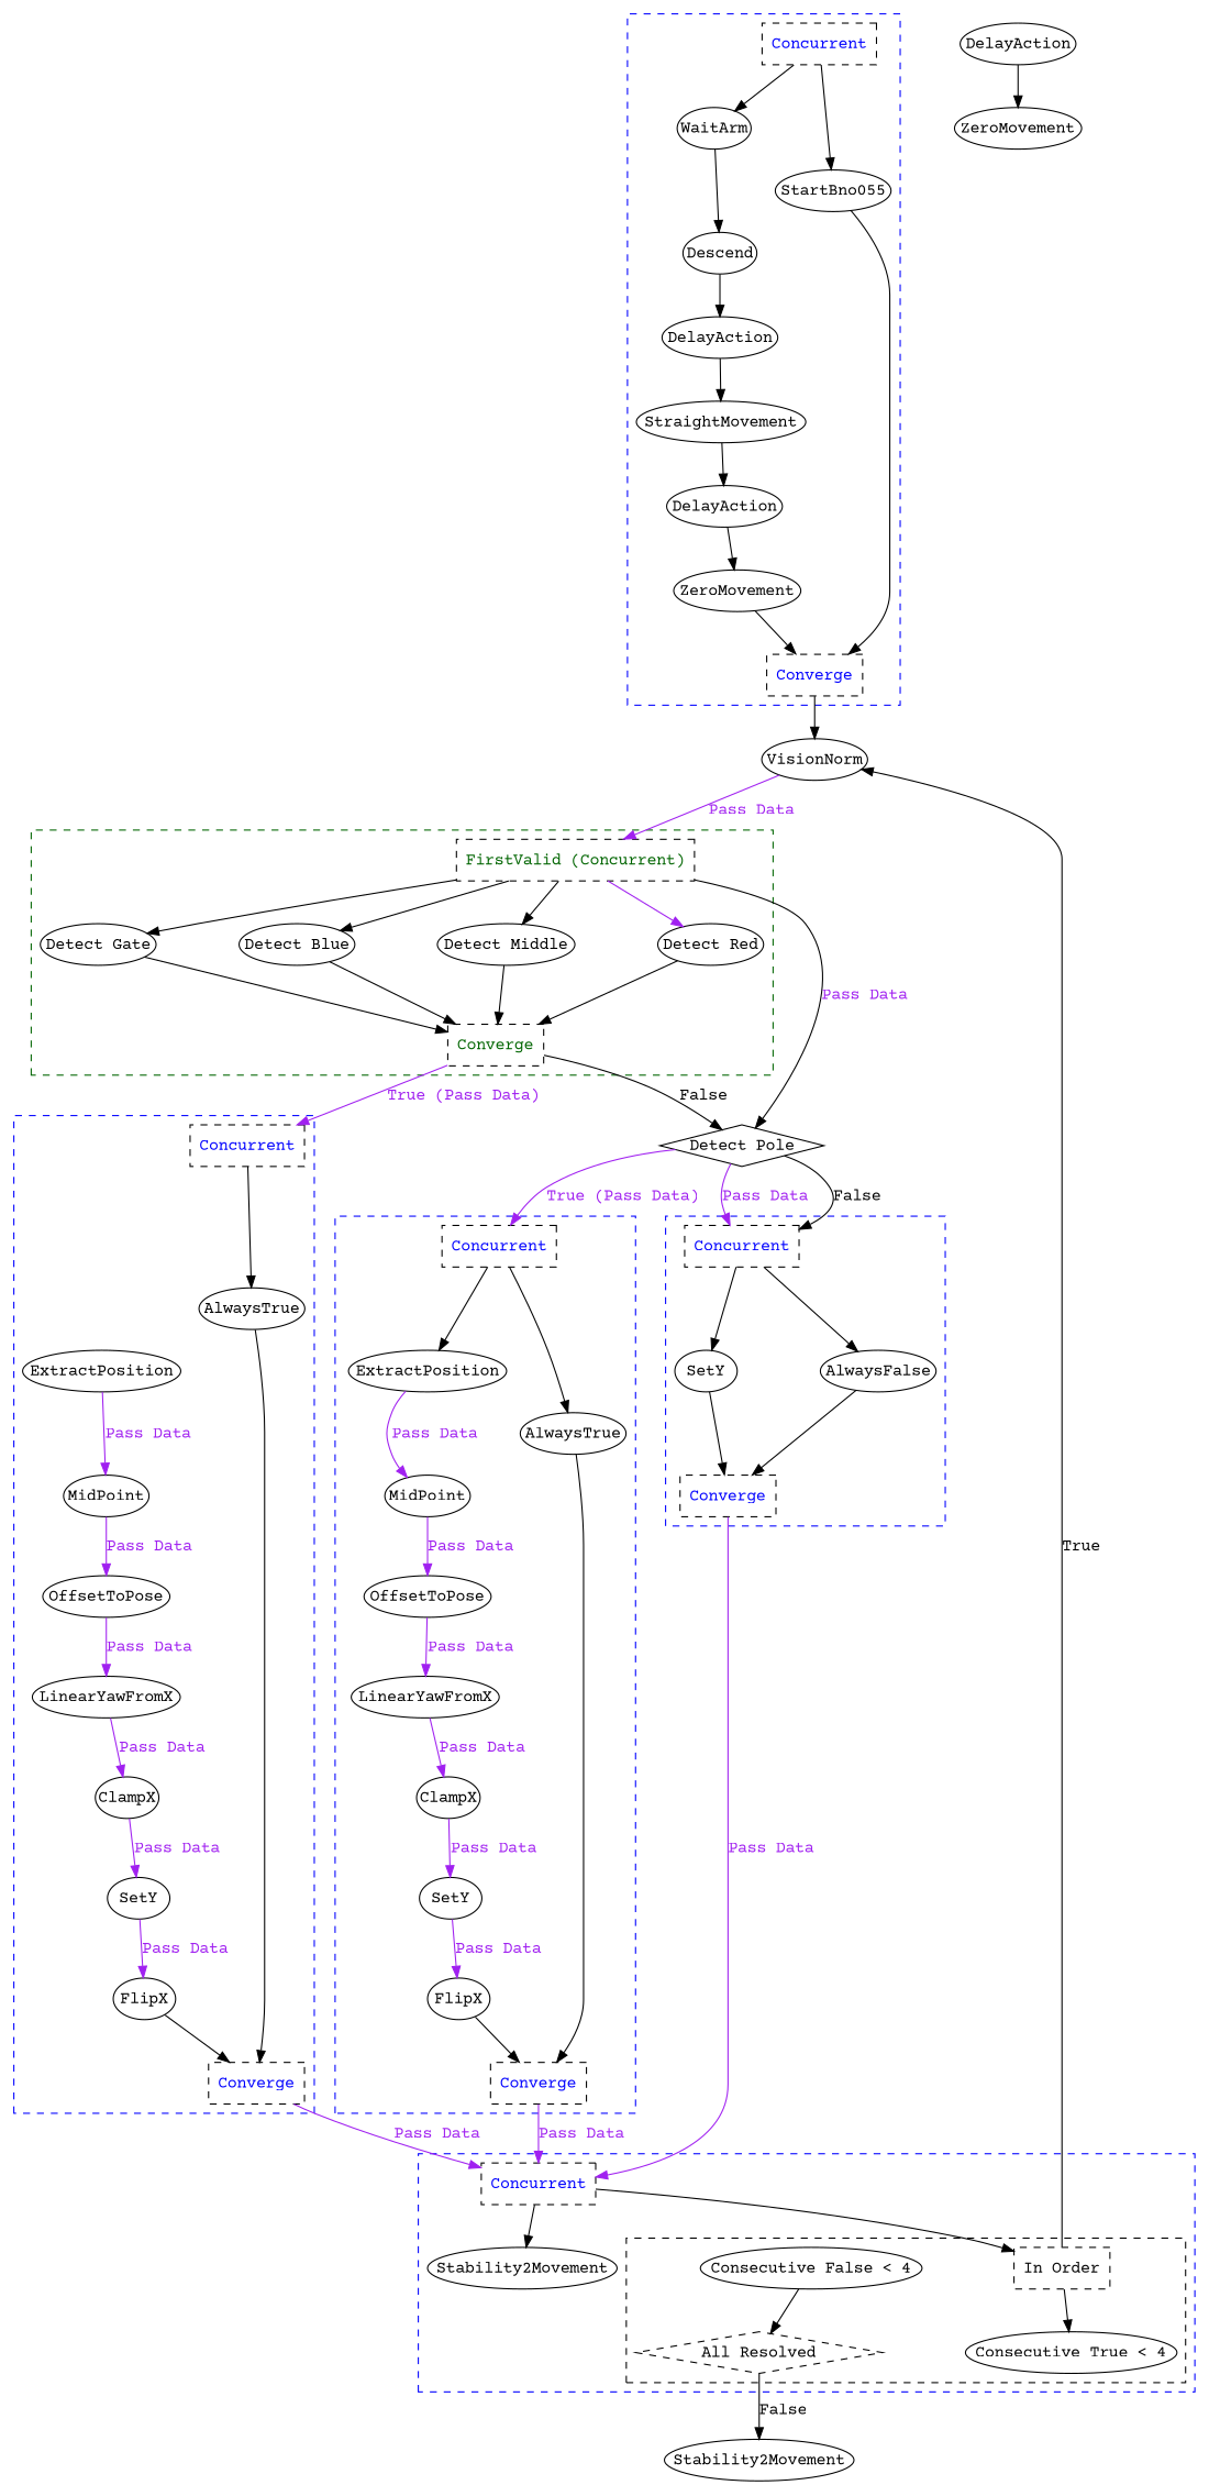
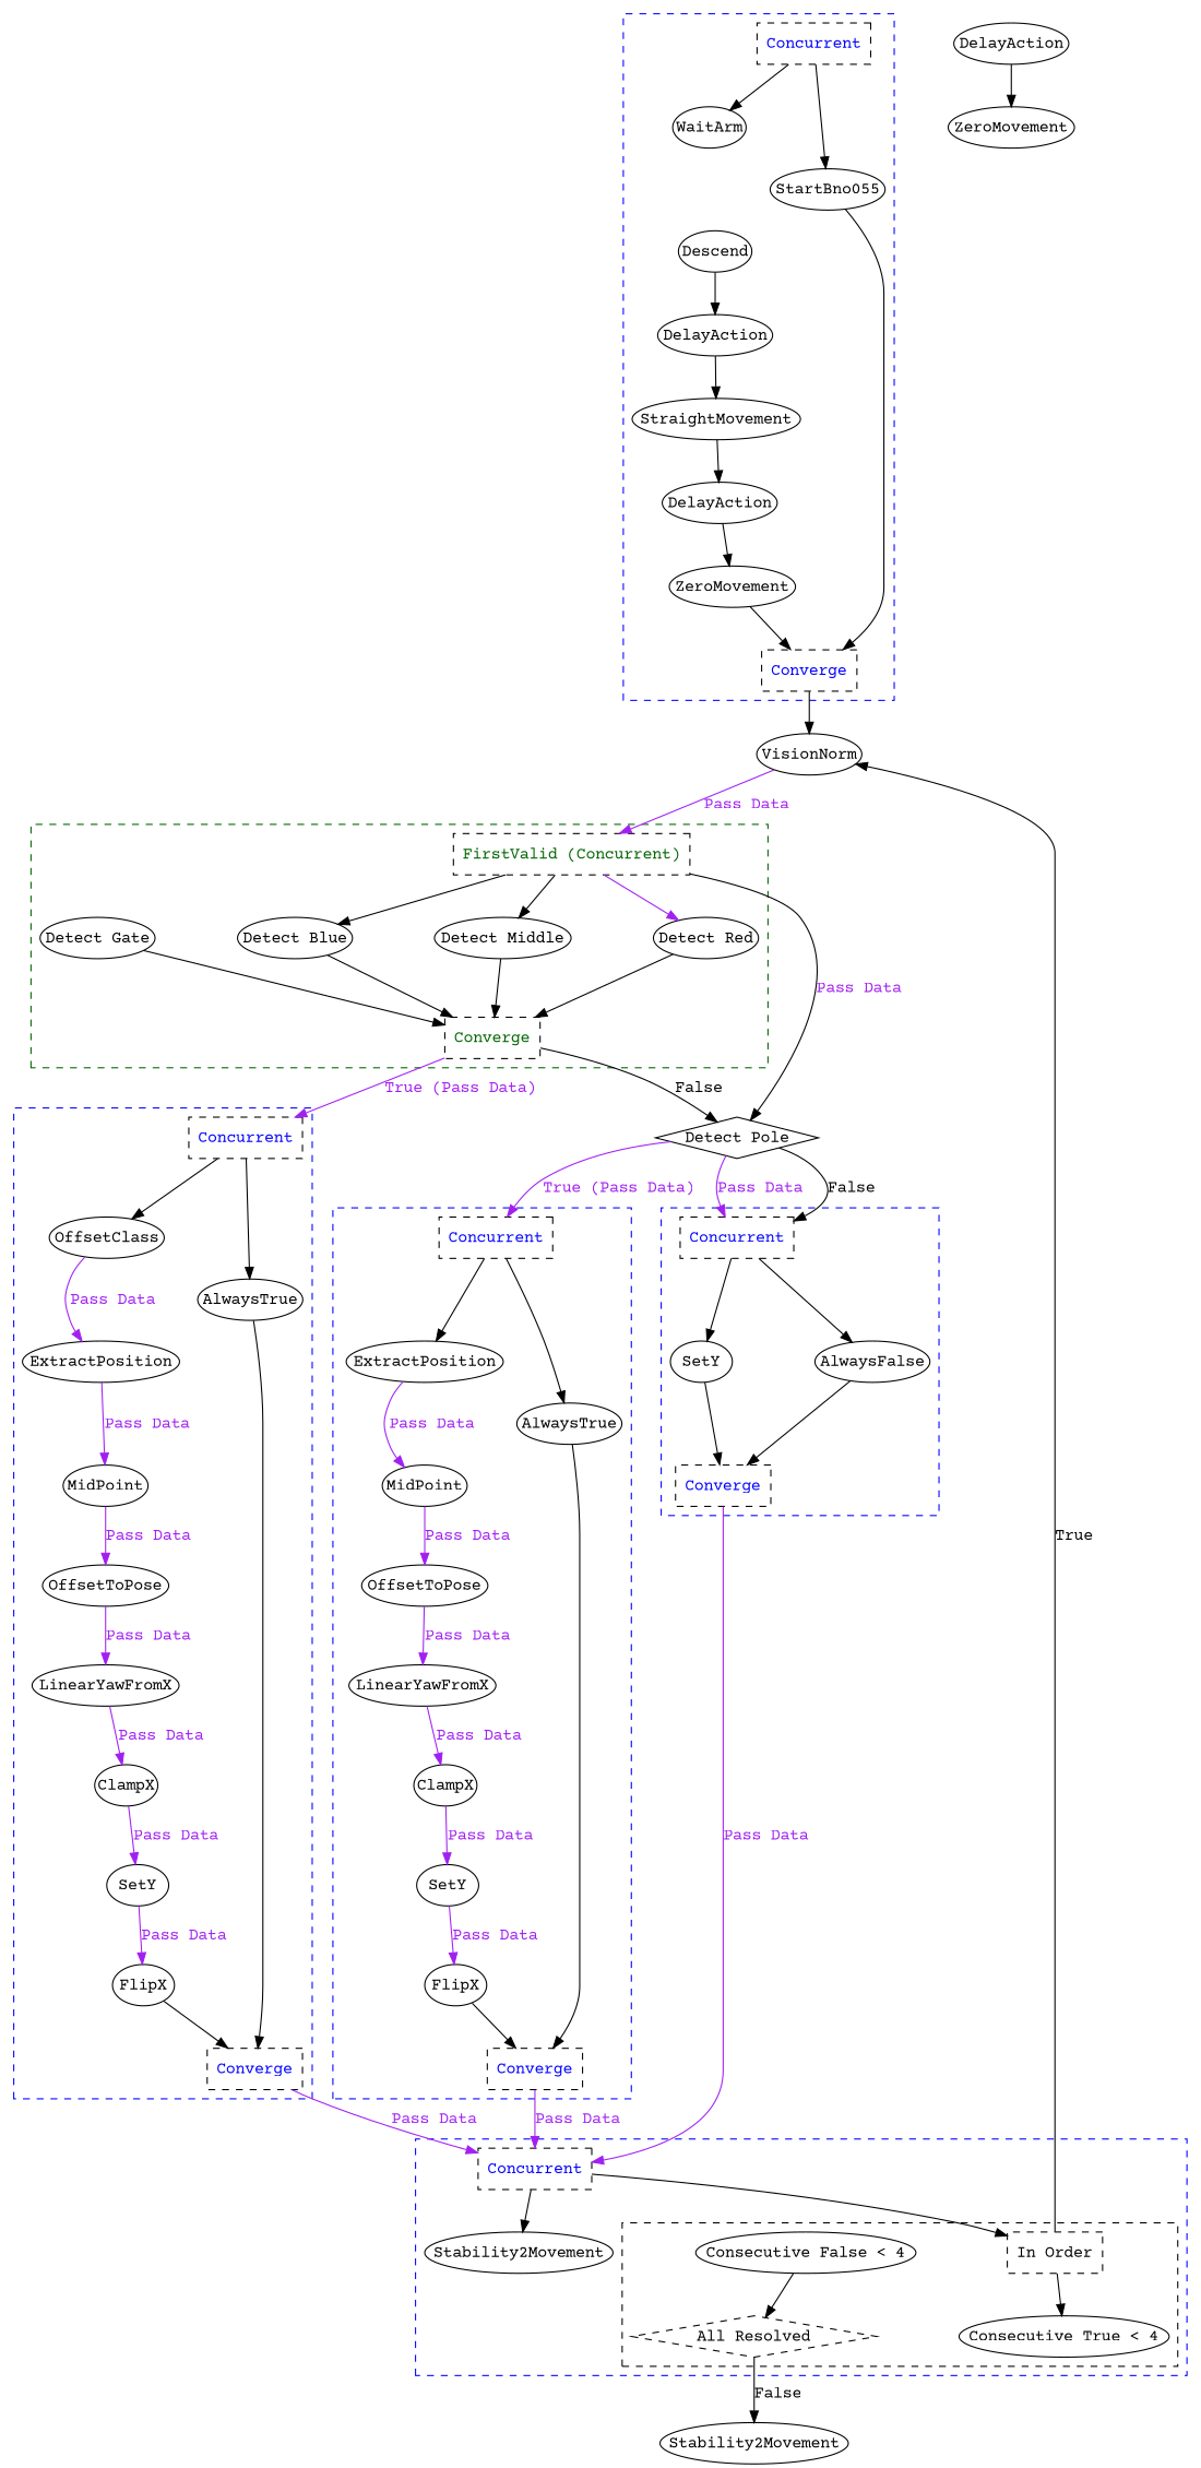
  digraph {
    fontname="Courier Prime"
    nodesep=1.0
    splines=true
    node [fontname="Courier Prime" margin=0]
    edge [fontname="Courier Prime"]
    n1 [label=Descend]
    n2 [label=DelayAction]
    n3 [label=StraightMovement]
    n4 [label=DelayAction]
    n5 [label=ZeroMovement]
    n6 [fontcolor=blue label=Converge shape=box style=dashed margin=""]
    n7 [label=WaitArm]
    n8 [fontcolor=blue label=Concurrent shape=box style=dashed margin=""]
    n9 [label=StartBno055]
    n10 [label=SetY]
    n11 [label=FlipX]
    n12 [fontcolor=blue label=Converge shape=box style=dashed margin=""]
    n13 [label=ClampX]
    n14 [label=LinearYawFromX]
    n15 [label=OffsetToPose]
    n16 [label=MidPoint]
    n17 [label=ExtractPosition]
+   n18 [label=OffsetClass]
    n19 [fontcolor=blue label=Concurrent shape=box style=dashed margin=""]
    n20 [label=AlwaysTrue]
    n21 [label=SetY]
    n22 [label=FlipX]
    n23 [fontcolor=blue label=Converge shape=box style=dashed margin=""]
    n24 [label=ClampX]
    n25 [label=LinearYawFromX]
    n26 [label=OffsetToPose]
    n27 [label=MidPoint]
    n28 [label=ExtractPosition]
    n29 [fontcolor=blue label=Concurrent shape=box style=dashed margin=""]
    n30 [label=AlwaysTrue]
    n31 [fontcolor=blue label=Concurrent shape=box style=dashed margin=""]
    n32 [label=SetY]
    n33 [label=AlwaysFalse]
    n34 [fontcolor=blue label=Converge shape=box style=dashed margin=""]
    n35 [fontcolor=darkgreen label=Converge shape=box style=dashed margin=""]
    n36 [fontcolor=darkgreen label="FirstValid (Concurrent)" shape=box style=dashed margin=""]
    n37 [label="Detect Gate"]
    n38 [label="Detect Blue"]
    n39 [label="Detect Middle"]
    n40 [label="Detect Red"]
    n41 [fontcolor=black label="All Resolved" shape=diamond style=dashed margin=""]
    n42 [label="In Order" shape=box style=dashed margin=""]
    n43 [label="Consecutive True < 4"]
    n44 [label="Consecutive False < 4"]
    n45 [fontcolor=blue label=Concurrent shape=box style=dashed margin=""]
    n46 [label=Stability2Movement]
    n47 [label=VisionNorm]
    n48 [label="Detect Pole" shape=diamond]
    n49 [label=Stability2Movement]
    n50 [label=DelayAction]
    n51 [label=ZeroMovement]
    subgraph cluster_1 {
      color=blue
      style=dashed
      n1
      n2
      n3
      n4
      n5
      n6
      n7
      n8
      n9
    }
    subgraph cluster_2 {
      color=blue
      style=dashed
      n10
      n11
      n12
      n13
      n14
      n15
      n16
      n17
+     n18
      n19
      n20
    }
    subgraph cluster_3 {
      color=blue
      style=dashed
      n21
      n22
      n23
      n24
      n25
      n26
      n27
      n28
      n29
      n30
    }
    subgraph cluster_4 {
      color=blue
      style=dashed
      n31
      n32
      n33
      n34
    }
    subgraph cluster_5 {
      color=darkgreen
      style=dashed
      n35
      n36
      n37
      n38
      n39
      n40
    }
    subgraph cluster_6 {
      color=blue
      style=dashed
      n45
      n46
      subgraph cluster_7 {
        color=black
        style=dashed
        n41
        n42
        n43
        n44
      }
    }
    n1 -> n2
    n2 -> n3
    n3 -> n4
    n4 -> n5
    n5 -> n6
    n6 -> n47
-   n7 -> n1
    n8 -> n7
    n8 -> n9
    n9 -> n6
    n10 -> n11 [color=purple fontcolor=purple label="Pass Data"]
    n11 -> n12
    n12 -> n45 [color=purple fontcolor=purple label="Pass Data"]
    n13 -> n10 [color=purple fontcolor=purple label="Pass Data"]
    n14 -> n13 [color=purple fontcolor=purple label="Pass Data"]
    n15 -> n14 [color=purple fontcolor=purple label="Pass Data"]
    n16 -> n15 [color=purple fontcolor=purple label="Pass Data"]
    n17 -> n16 [color=purple fontcolor=purple label="Pass Data"]
+   n18 -> n17 [color=purple fontcolor=purple label="Pass Data"]
+   n19 -> n18
    n19 -> n20
    n20 -> n12
    n21 -> n22 [color=purple fontcolor=purple label="Pass Data"]
    n22 -> n23
    n23 -> n45 [color=purple fontcolor=purple label="Pass Data"]
    n24 -> n21 [color=purple fontcolor=purple label="Pass Data"]
    n25 -> n24 [color=purple fontcolor=purple label="Pass Data"]
    n26 -> n25 [color=purple fontcolor=purple label="Pass Data"]
    n27 -> n26 [color=purple fontcolor=purple label="Pass Data"]
    n28 -> n27 [color=purple fontcolor=purple label="Pass Data"]
    n29 -> n28
    n29 -> n30
    n30 -> n23
    n31 -> n32
    n31 -> n33
    n32 -> n34
    n33 -> n34
    n34 -> n45 [color=purple fontcolor=purple label="Pass Data"]
    n35 -> n19 [color=purple fontcolor=purple label="True (Pass Data)"]
    n35 -> n48 [label=False]
-   n36 -> n37
    n36 -> n38
    n36 -> n39
    n36 -> n40 [color=purple]
    n36 -> n48 [color=black fontcolor=purple label="Pass Data"]
    n37 -> n35
    n38 -> n35
    n39 -> n35
    n40 -> n35
    n41 -> n49 [label=False]
    n42 -> n43
    n42 -> n47 [label=True]
    n44 -> n41
    n45 -> n42
    n45 -> n46
    n47 -> n36 [color=purple fontcolor=purple label="Pass Data"]
    n48 -> n29 [color=purple fontcolor=purple label="True (Pass Data)"]
    n48 -> n31 [label=False]
    n48 -> n31 [color=purple fontcolor=purple label="Pass Data"]
    n50 -> n51
  }
